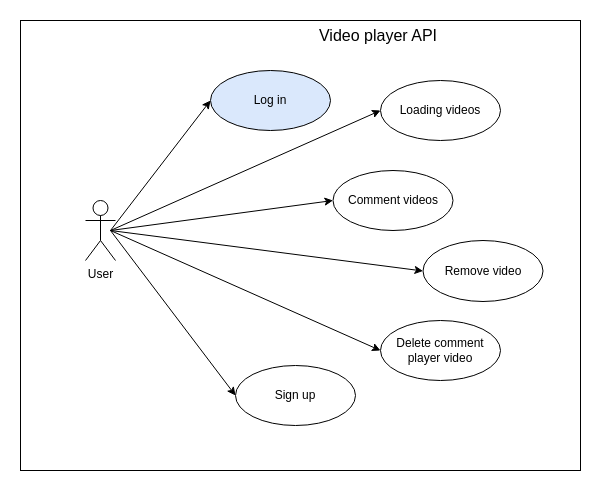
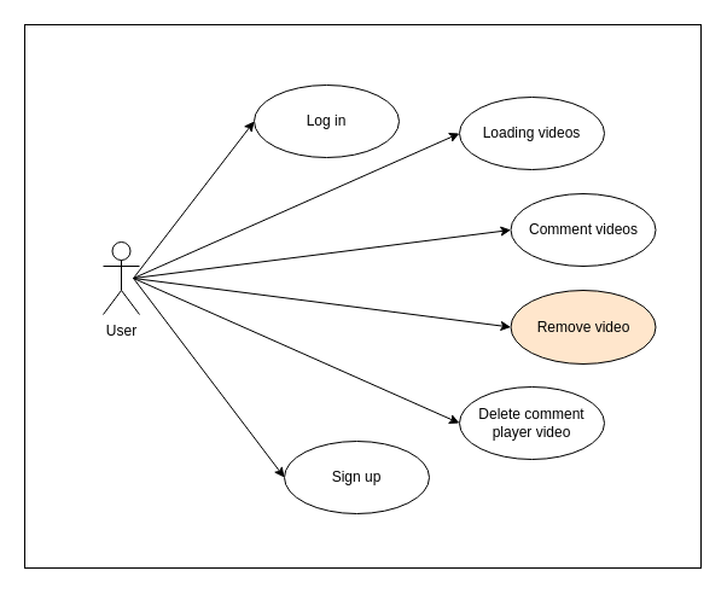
  <mxCell id="0" />
  <mxCell id="1" parent="0" />
  <mxCell id="2" value="" style="rounded=0;whiteSpace=wrap;html=1;" parent="1" vertex="1"><mxGeometry x="20" y="20" width="560" height="450" as="geometry" /></mxCell>
  <mxCell id="3" value="User" style="shape=umlActor;verticalLabelPosition=bottom;verticalAlign=top;html=1;outlineConnect=0;" parent="1" vertex="1"><mxGeometry x="85" y="200" width="30" height="60" as="geometry" /></mxCell>
  <mxCell id="4" value="Loading videos" style="ellipse;whiteSpace=wrap;html=1;" parent="1" vertex="1"><mxGeometry x="380" y="80" width="120" height="60" as="geometry" /></mxCell>
  <mxCell id="5" value="Sign up" style="ellipse;whiteSpace=wrap;html=1;" parent="1" vertex="1"><mxGeometry x="235" y="365" width="120" height="60" as="geometry" /></mxCell>
- <mxCell id="6" value="Remove video" style="ellipse;whiteSpace=wrap;html=1;" parent="1" vertex="1"><mxGeometry x="422.5" y="240" width="120" height="61" as="geometry" /></mxCell>
- <mxCell id="7" value="Comment videos" style="ellipse;whiteSpace=wrap;html=1;" parent="1" vertex="1"><mxGeometry x="332.5" y="170" width="120" height="60" as="geometry" /></mxCell>
+ <mxCell id="6" value="Remove video" style="ellipse;whiteSpace=wrap;html=1;fillColor=#ffe6cc;" parent="1" vertex="1"><mxGeometry x="422.5" y="240" width="120" height="61" as="geometry" /></mxCell>
+ <mxCell id="7" value="Comment videos" style="ellipse;whiteSpace=wrap;html=1;" parent="1" vertex="1"><mxGeometry x="422.5" y="160" width="120" height="60" as="geometry" /></mxCell>
  <mxCell id="8" value="" style="endArrow=classic;html=1;rounded=0;entryX=0;entryY=0.5;entryDx=0;entryDy=0;startArrow=none;startFill=0;endFill=1;" parent="1" target="10" edge="1"><mxGeometry width="50" height="50" relative="1" as="geometry"><mxPoint x="110" y="230" as="sourcePoint" /><mxPoint x="400" y="310" as="targetPoint" /></mxGeometry></mxCell>
  <mxCell id="9" value="" style="endArrow=classic;html=1;rounded=0;entryX=0;entryY=0.5;entryDx=0;entryDy=0;endFill=1;" parent="1" target="5" edge="1"><mxGeometry width="50" height="50" relative="1" as="geometry"><mxPoint x="110" y="230" as="sourcePoint" /><mxPoint x="420" y="410" as="targetPoint" /></mxGeometry></mxCell>
- <mxCell id="10" value="Log in" style="ellipse;whiteSpace=wrap;html=1;fillColor=#dae8fc;" parent="1" vertex="1"><mxGeometry x="210" y="70" width="120" height="60" as="geometry" /></mxCell>
+ <mxCell id="10" value="Log in" style="ellipse;whiteSpace=wrap;html=1;" parent="1" vertex="1"><mxGeometry x="210" y="70" width="120" height="60" as="geometry" /></mxCell>
  <mxCell id="11" value="" style="endArrow=classic;html=1;rounded=0;entryX=0;entryY=0.5;entryDx=0;entryDy=0;endFill=1;labelPosition=center;verticalLabelPosition=top;align=center;verticalAlign=bottom;" parent="1" target="6" edge="1"><mxGeometry width="50" height="50" relative="1" as="geometry"><mxPoint x="110" y="230" as="sourcePoint" /><mxPoint x="400" y="300" as="targetPoint" /></mxGeometry></mxCell>
  <mxCell id="12" value="" style="endArrow=classic;html=1;rounded=0;entryX=0;entryY=0.5;entryDx=0;entryDy=0;endFill=1;" parent="1" target="7" edge="1"><mxGeometry width="50" height="50" relative="1" as="geometry"><mxPoint x="110" y="230" as="sourcePoint" /><mxPoint x="400" y="300" as="targetPoint" /></mxGeometry></mxCell>
  <mxCell id="13" value="" style="endArrow=classic;html=1;rounded=0;entryX=0;entryY=0.5;entryDx=0;entryDy=0;endFill=1;" parent="1" target="4" edge="1"><mxGeometry width="50" height="50" relative="1" as="geometry"><mxPoint x="110" y="230" as="sourcePoint" /><mxPoint x="400" y="300" as="targetPoint" /></mxGeometry></mxCell>
  <mxCell id="14" value="Delete comment player video" style="ellipse;whiteSpace=wrap;html=1;" parent="1" vertex="1"><mxGeometry x="380" y="320" width="120" height="60" as="geometry" /></mxCell>
  <mxCell id="15" value="" style="endArrow=classic;html=1;rounded=0;entryX=0;entryY=0.5;entryDx=0;entryDy=0;endFill=1;" parent="1" target="14" edge="1"><mxGeometry width="50" height="50" relative="1" as="geometry"><mxPoint x="110" y="230" as="sourcePoint" /><mxPoint x="400" y="300" as="targetPoint" /></mxGeometry></mxCell>
- <mxCell id="16" value="Video player API" style="text;html=1;strokeColor=none;fillColor=none;align=center;verticalAlign=middle;whiteSpace=wrap;rounded=0;fontSize=16;" parent="1" vertex="1"><mxGeometry x="314.5" y="20" width="125.5" height="30" as="geometry" /></mxCell>
